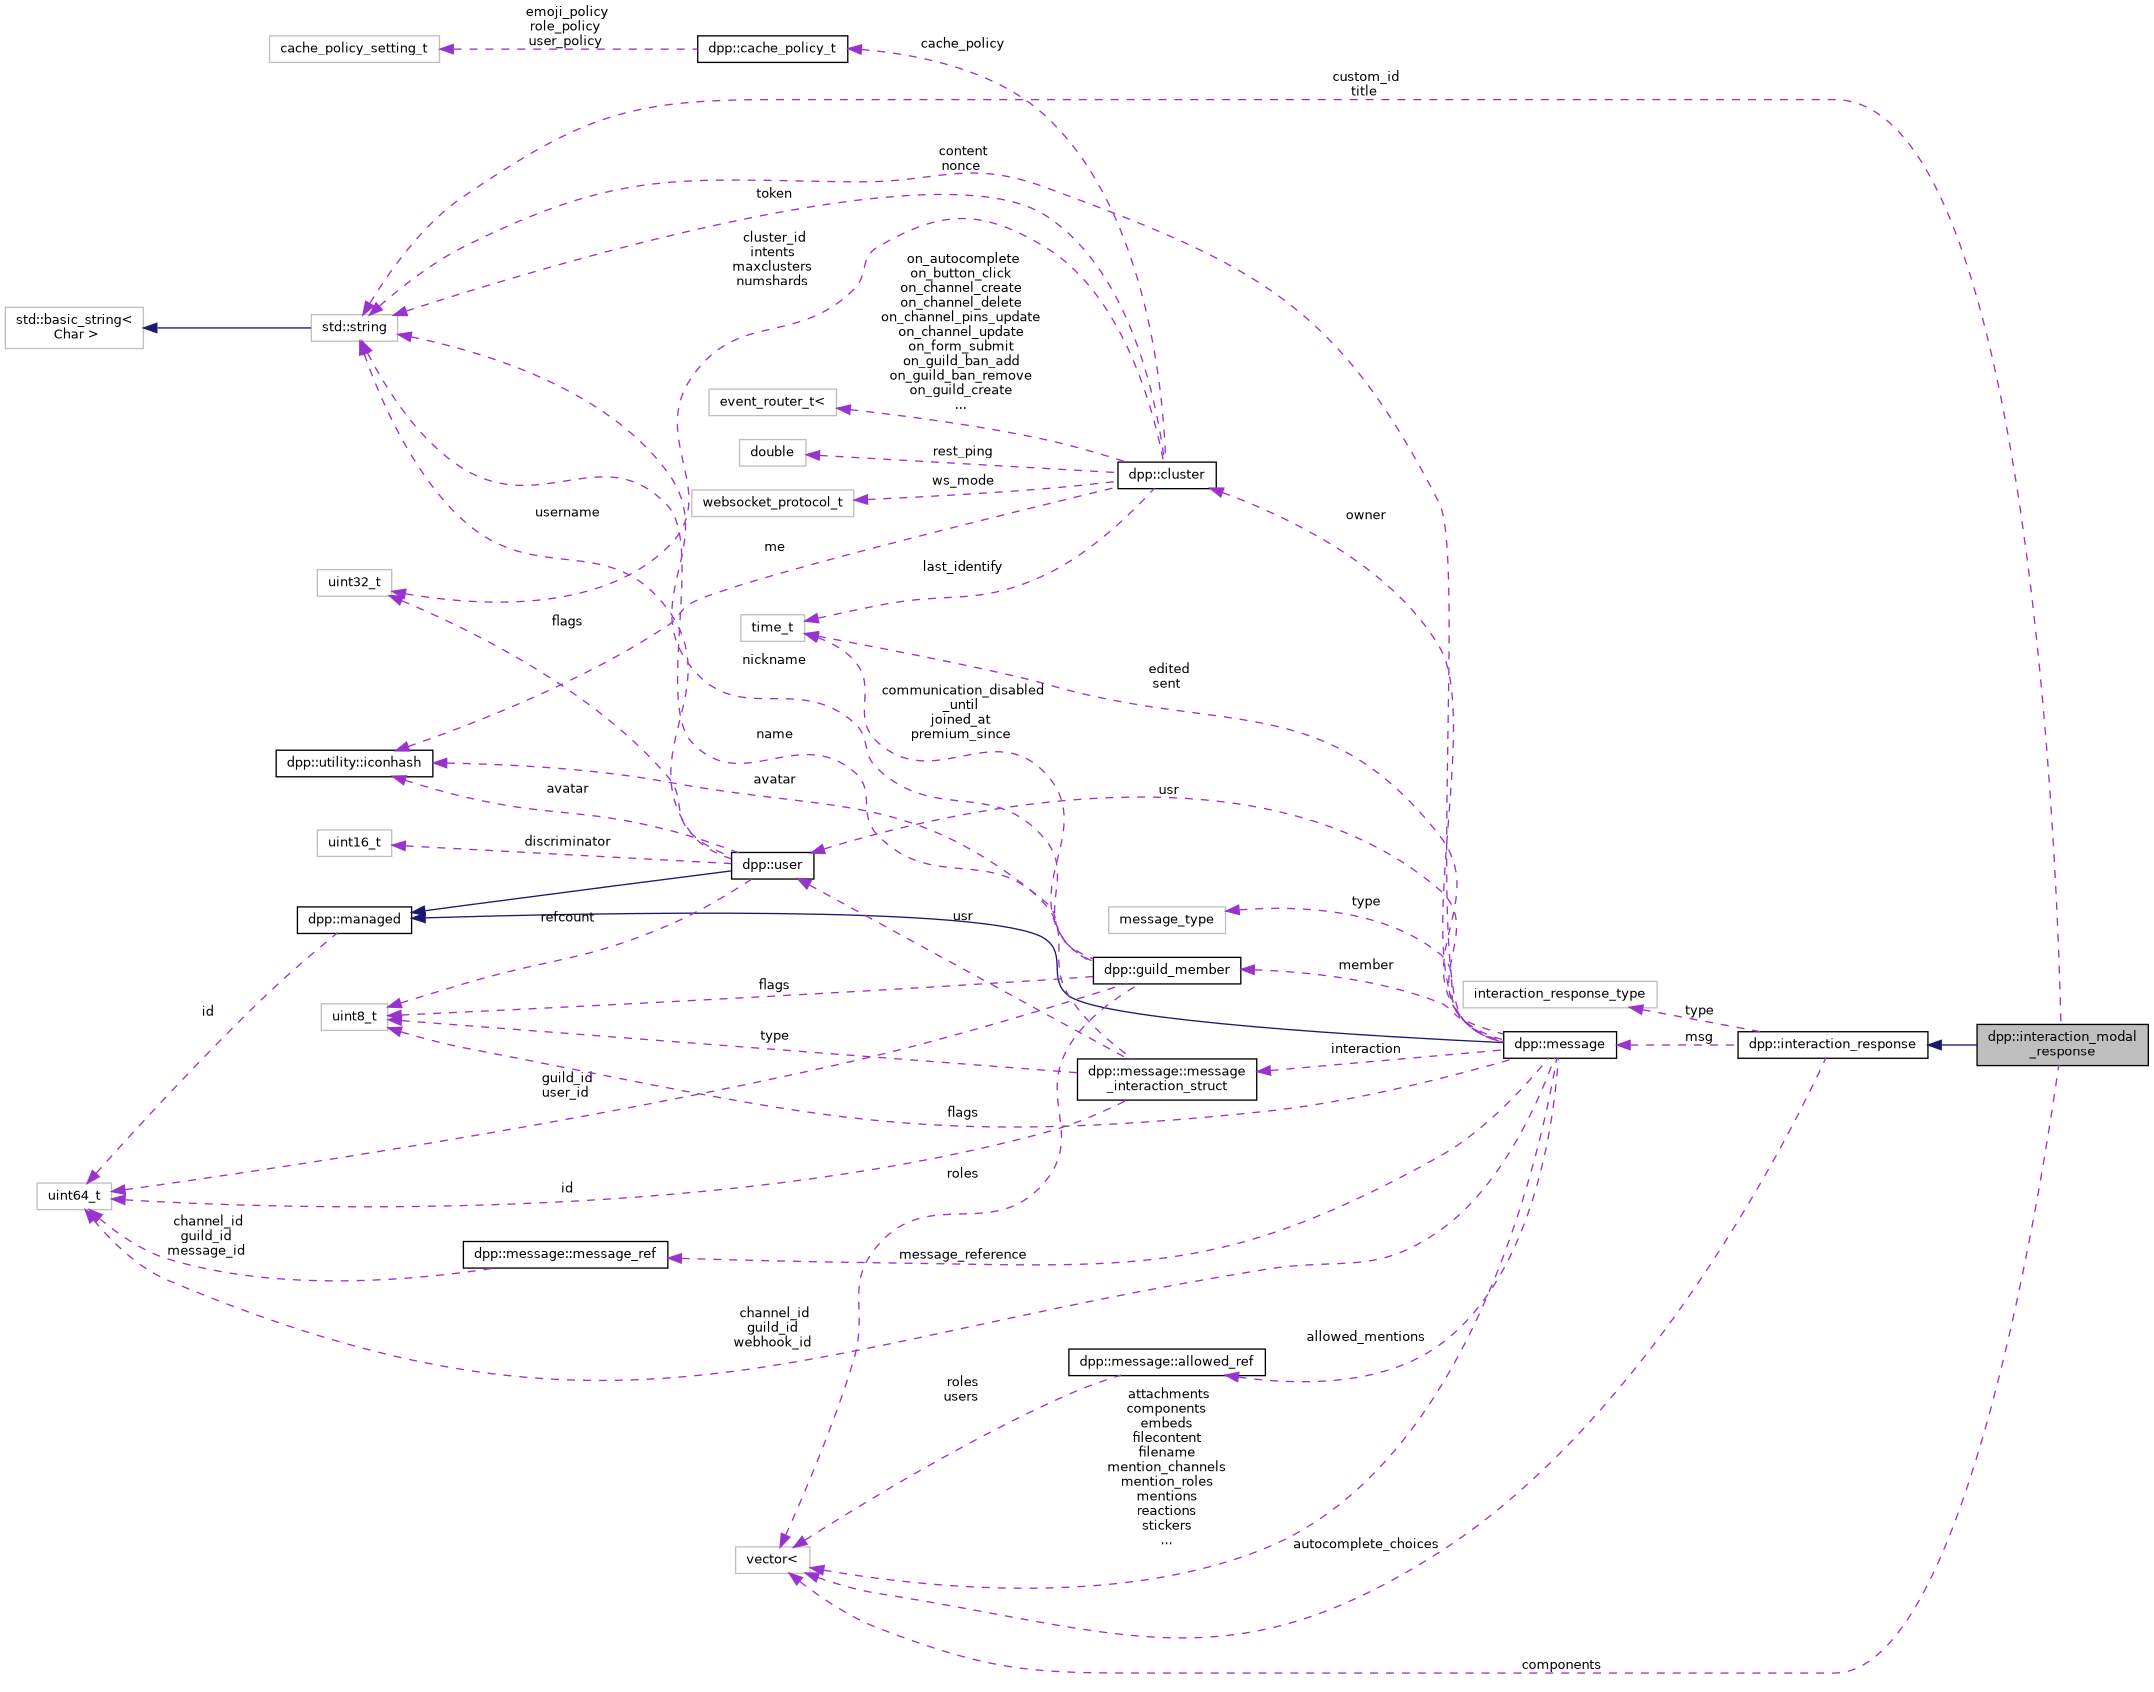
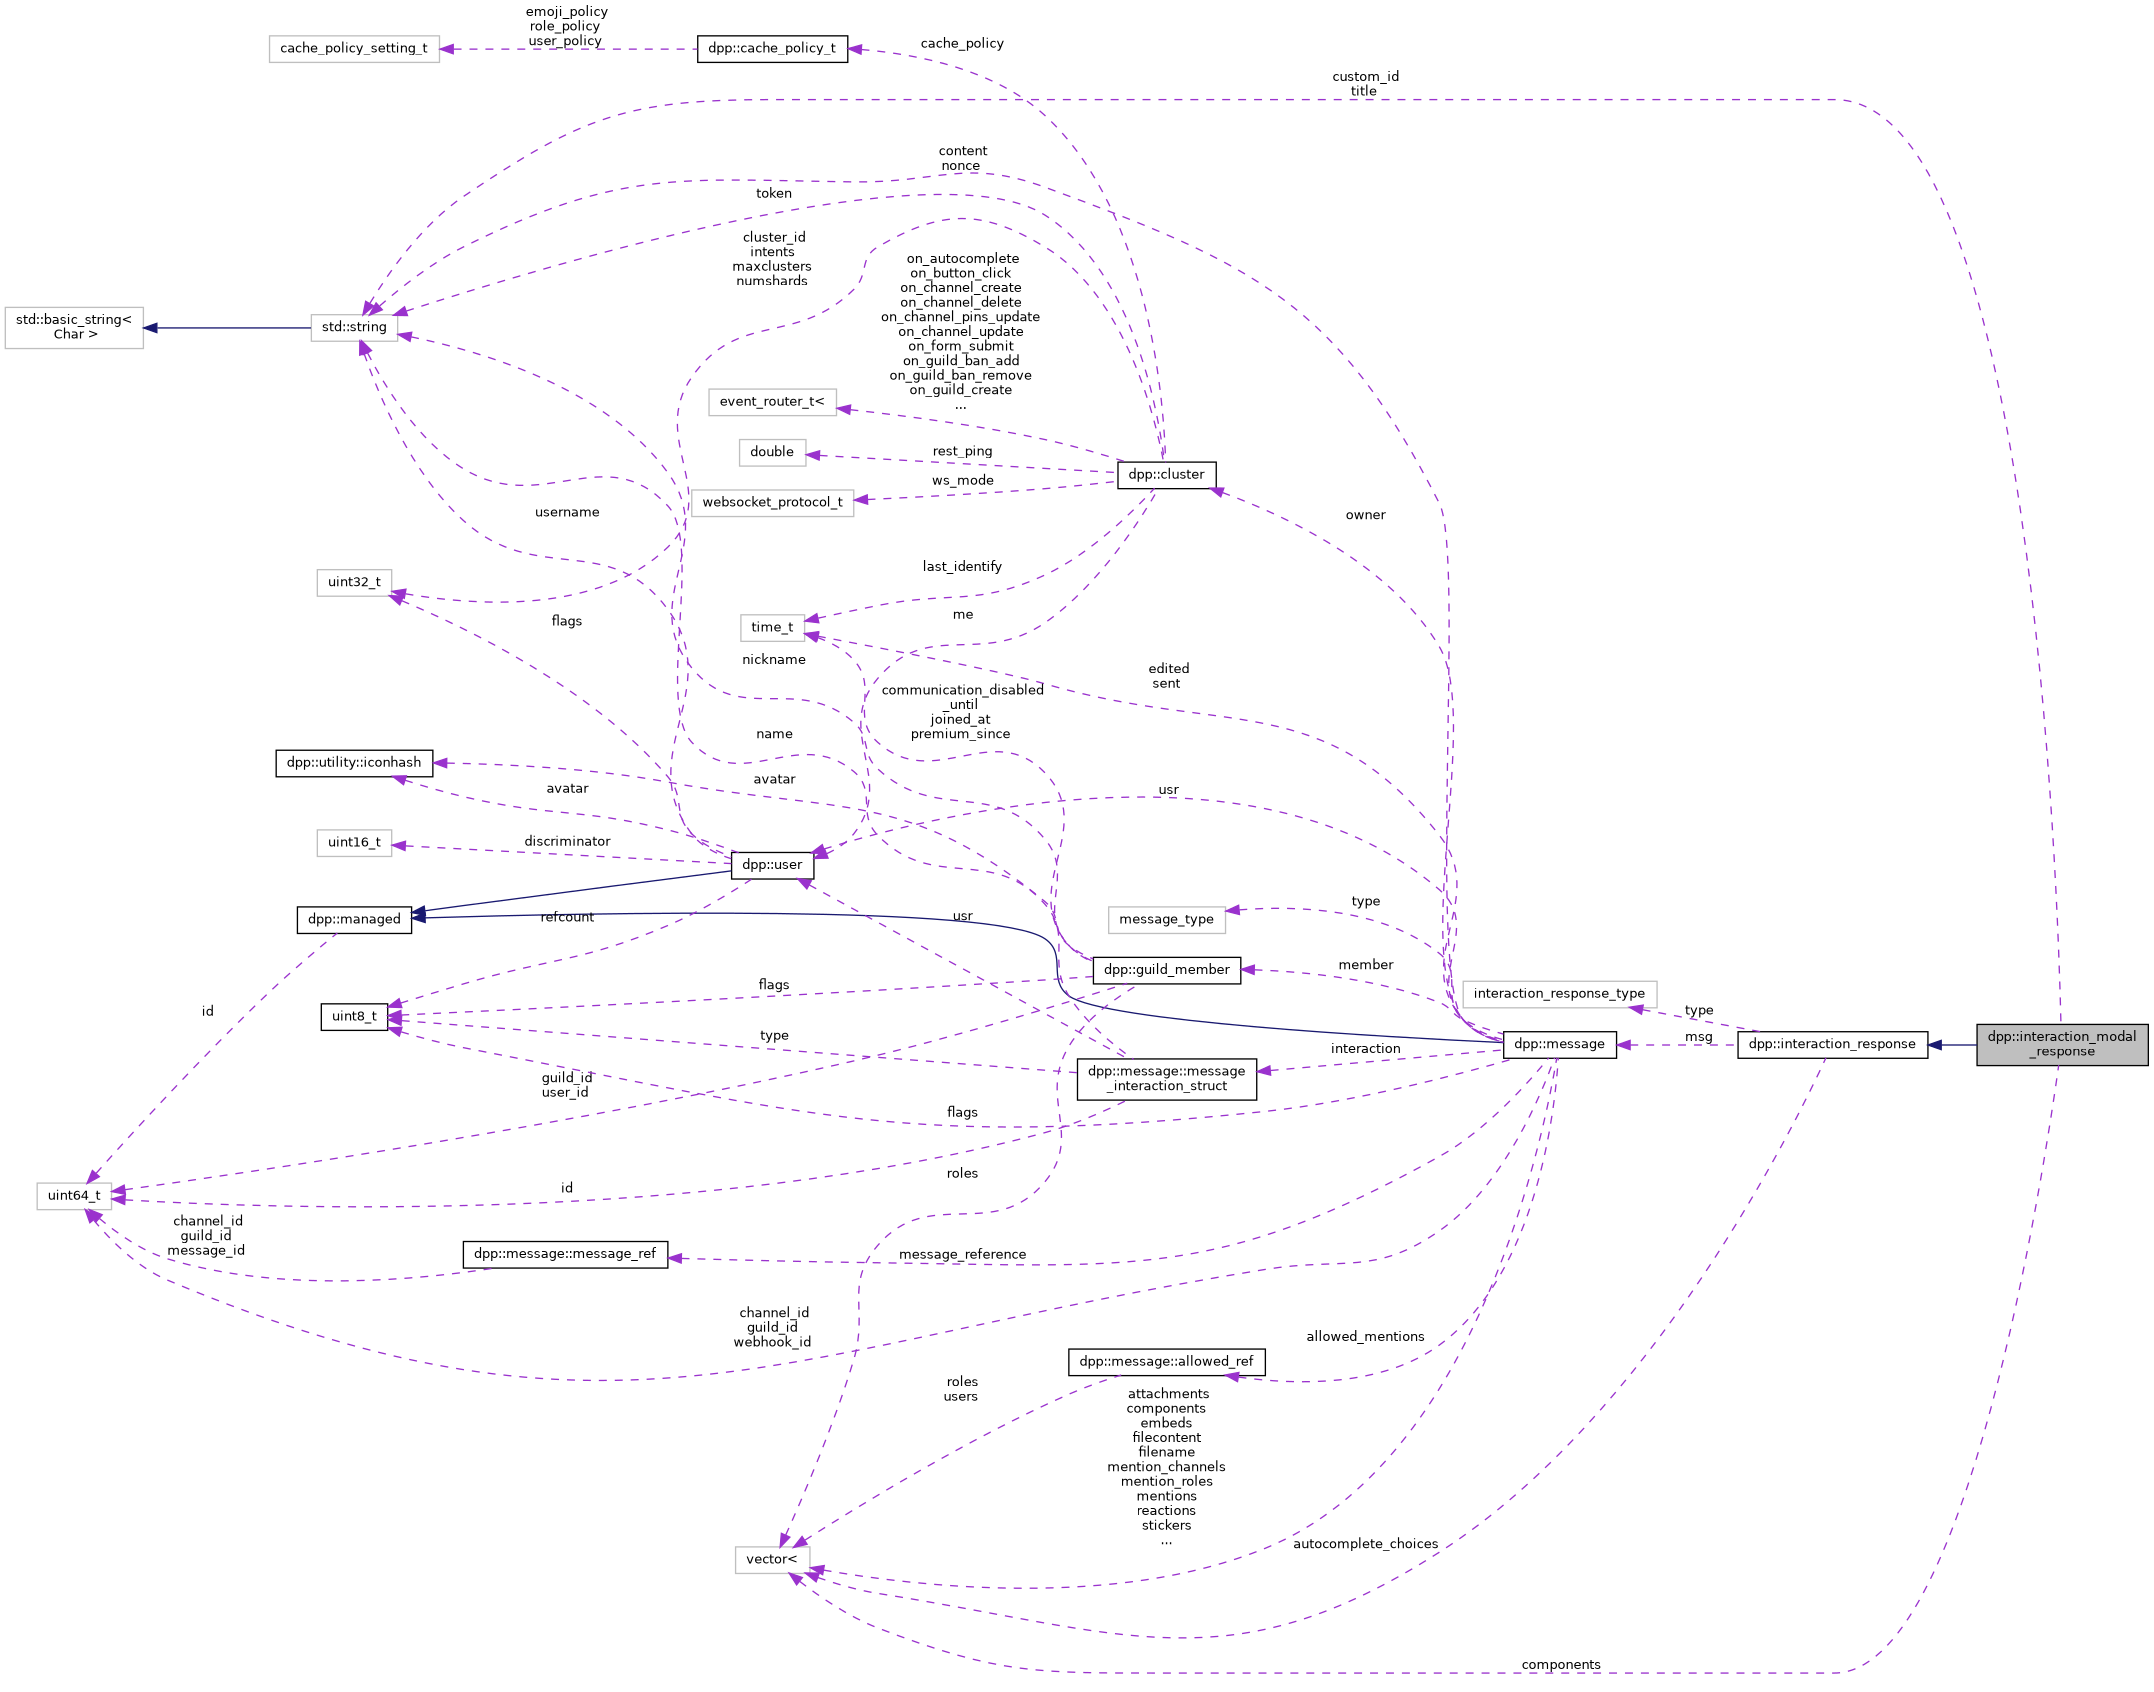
  digraph {
    rankdir=LR
    node [color=grey75 fontname=Helvetica fontsize=10 shape=record]
    edge [color=darkorchid3 dir=back fontname=Helvetica fontsize=10 labelfontname=Helvetica labelfontsize=10 style=dashed]
    n1 [color=black fillcolor=grey75 fontcolor=black height=0.2 label="dpp::interaction_modal\l_response" style=filled width=0.4]
    n2 [color=black height=0.2 label="dpp::interaction_response" width=0.4]
    n3 [height=0.2 label=interaction_response_type width=0.4]
    n4 [color=black height=0.2 label="dpp::message" width=0.4]
    n5 [color=black height=0.2 label="dpp::managed" width=0.4]
    n6 [color=black height=0.2 label="dpp::user" width=0.4]
    n7 [color=black height=0.2 label="dpp::message::message\l_interaction_struct" width=0.4]
    n8 [color=black height=0.2 label="dpp::cluster" width=0.4]
    n9 [height=0.2 label=uint64_t width=0.4]
    n10 [color=black height=0.2 label="dpp::guild_member" width=0.4]
    n11 [color=black height=0.2 label="dpp::message::message_ref" width=0.4]
    n12 [color=black height=0.2 label="dpp::utility::iconhash" width=0.4]
    n13 [height=0.2 label="std::string" width=0.4]
    n14 [height=0.2 label="std::basic_string\<\l Char \>" width=0.4]
    n15 [height=0.2 label=uint16_t width=0.4]
    n16 [height=0.2 label=uint32_t width=0.4]
-   n17 [height=0.2 label=uint8_t width=0.4]
+   n17 [color=black height=0.2 label=uint8_t width=0.4]
    n18 [height=0.2 label="vector\<" width=0.4]
    n19 [color=black height=0.2 label="dpp::message::allowed_ref" width=0.4]
    n20 [height=0.2 label=time_t width=0.4]
    n21 [height=0.2 label=message_type width=0.4]
    n22 [height=0.2 label=double width=0.4]
    n23 [color=black height=0.2 label="dpp::cache_policy_t" width=0.4]
    n24 [height=0.2 label=cache_policy_setting_t width=0.4]
    n25 [height=0.2 label=websocket_protocol_t width=0.4]
    n26 [height=0.2 label="event_router_t\<" width=0.4]
    n2 -> n1 [color=midnightblue style=solid]
    n3 -> n2 [label=" type"]
    n4 -> n2 [label=" msg"]
    n5 -> n4 [color=midnightblue style=solid]
    n5 -> n6 [color=midnightblue style=solid]
    n6 -> n4 [label=" usr"]
    n6 -> n7 [label=" usr"]
-   n12 -> n8 [label=" me"]
+   n6 -> n8 [label=" me"]
    n7 -> n4 [label=" interaction"]
    n8 -> n4 [label=" owner"]
    n9 -> n4 [label=" channel_id\nguild_id\nwebhook_id"]
    n9 -> n5 [label=" id"]
    n9 -> n7 [label=" id"]
    n9 -> n10 [label=" guild_id\nuser_id"]
    n9 -> n11 [label=" channel_id\nguild_id\nmessage_id"]
    n10 -> n4 [label=" member"]
    n11 -> n4 [label=" message_reference"]
    n12 -> n6 [label=" avatar"]
    n12 -> n10 [label=" avatar"]
    n13 -> n1 [label=" custom_id\ntitle"]
    n13 -> n4 [label=" content\nnonce"]
    n13 -> n6 [label=" username"]
    n13 -> n7 [label=" name"]
    n13 -> n8 [label=" token"]
    n13 -> n10 [label=" nickname"]
    n14 -> n13 [color=midnightblue style=solid]
    n15 -> n6 [label=" discriminator"]
    n16 -> n6 [label=" flags"]
    n16 -> n8 [label=" cluster_id\nintents\nmaxclusters\nnumshards"]
    n17 -> n4 [label=" flags"]
    n17 -> n6 [label=" refcount"]
    n17 -> n7 [label=" type"]
    n17 -> n10 [label=" flags"]
    n18 -> n1 [label=" components"]
    n18 -> n2 [label=" autocomplete_choices"]
    n18 -> n4 [label=" attachments\ncomponents\nembeds\nfilecontent\nfilename\nmention_channels\nmention_roles\nmentions\nreactions\nstickers\n..."]
    n18 -> n10 [label=" roles"]
    n18 -> n19 [label=" roles\nusers"]
    n19 -> n4 [label=" allowed_mentions"]
    n20 -> n4 [label=" edited\nsent"]
    n20 -> n8 [label=" last_identify"]
    n20 -> n10 [label=" communication_disabled\l_until\njoined_at\npremium_since"]
    n21 -> n4 [label=" type"]
    n22 -> n8 [label=" rest_ping"]
    n23 -> n8 [label=" cache_policy"]
    n24 -> n23 [label=" emoji_policy\nrole_policy\nuser_policy"]
    n25 -> n8 [label=" ws_mode"]
    n26 -> n8 [label=" on_autocomplete\non_button_click\non_channel_create\non_channel_delete\non_channel_pins_update\non_channel_update\non_form_submit\non_guild_ban_add\non_guild_ban_remove\non_guild_create\n..."]
  }
